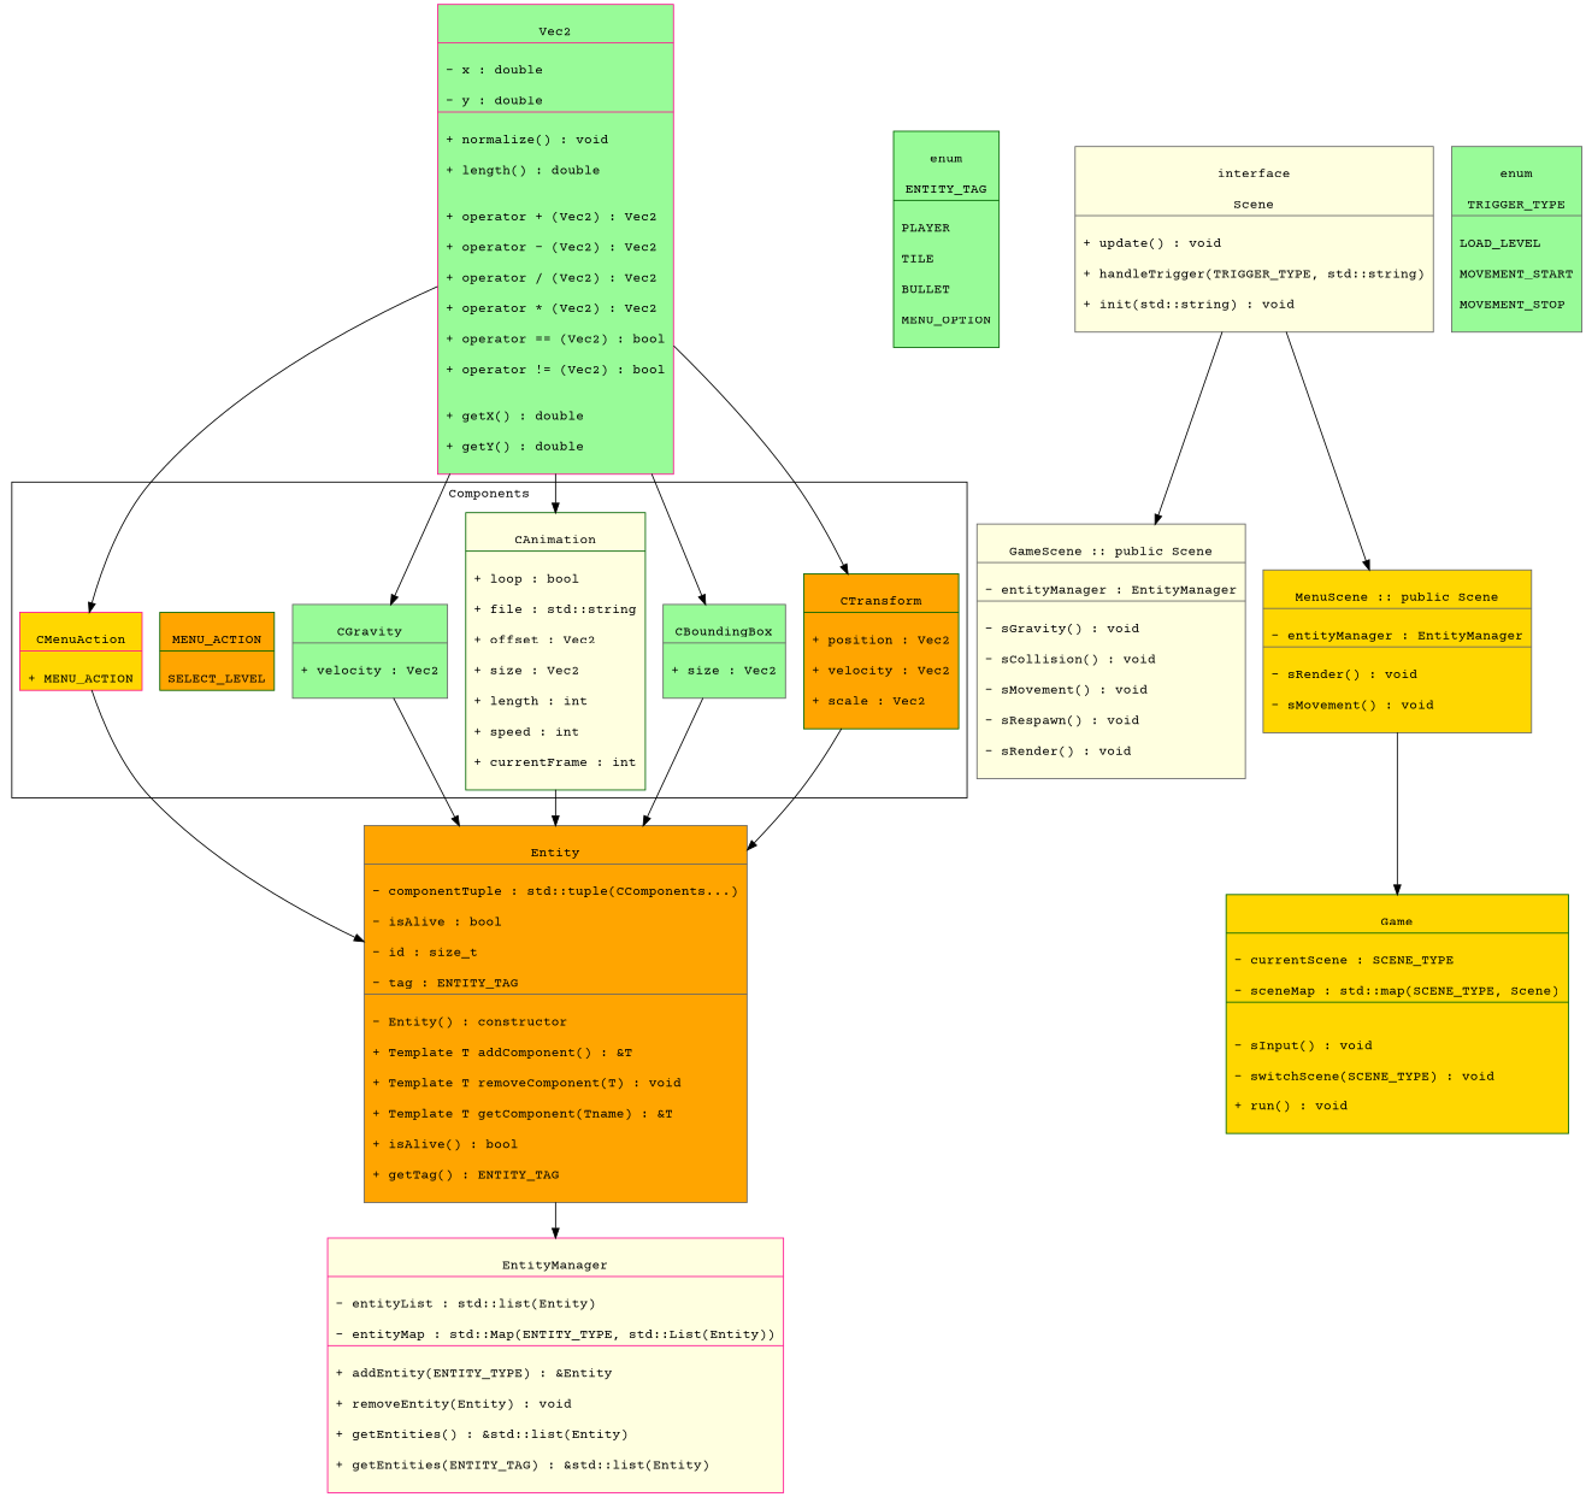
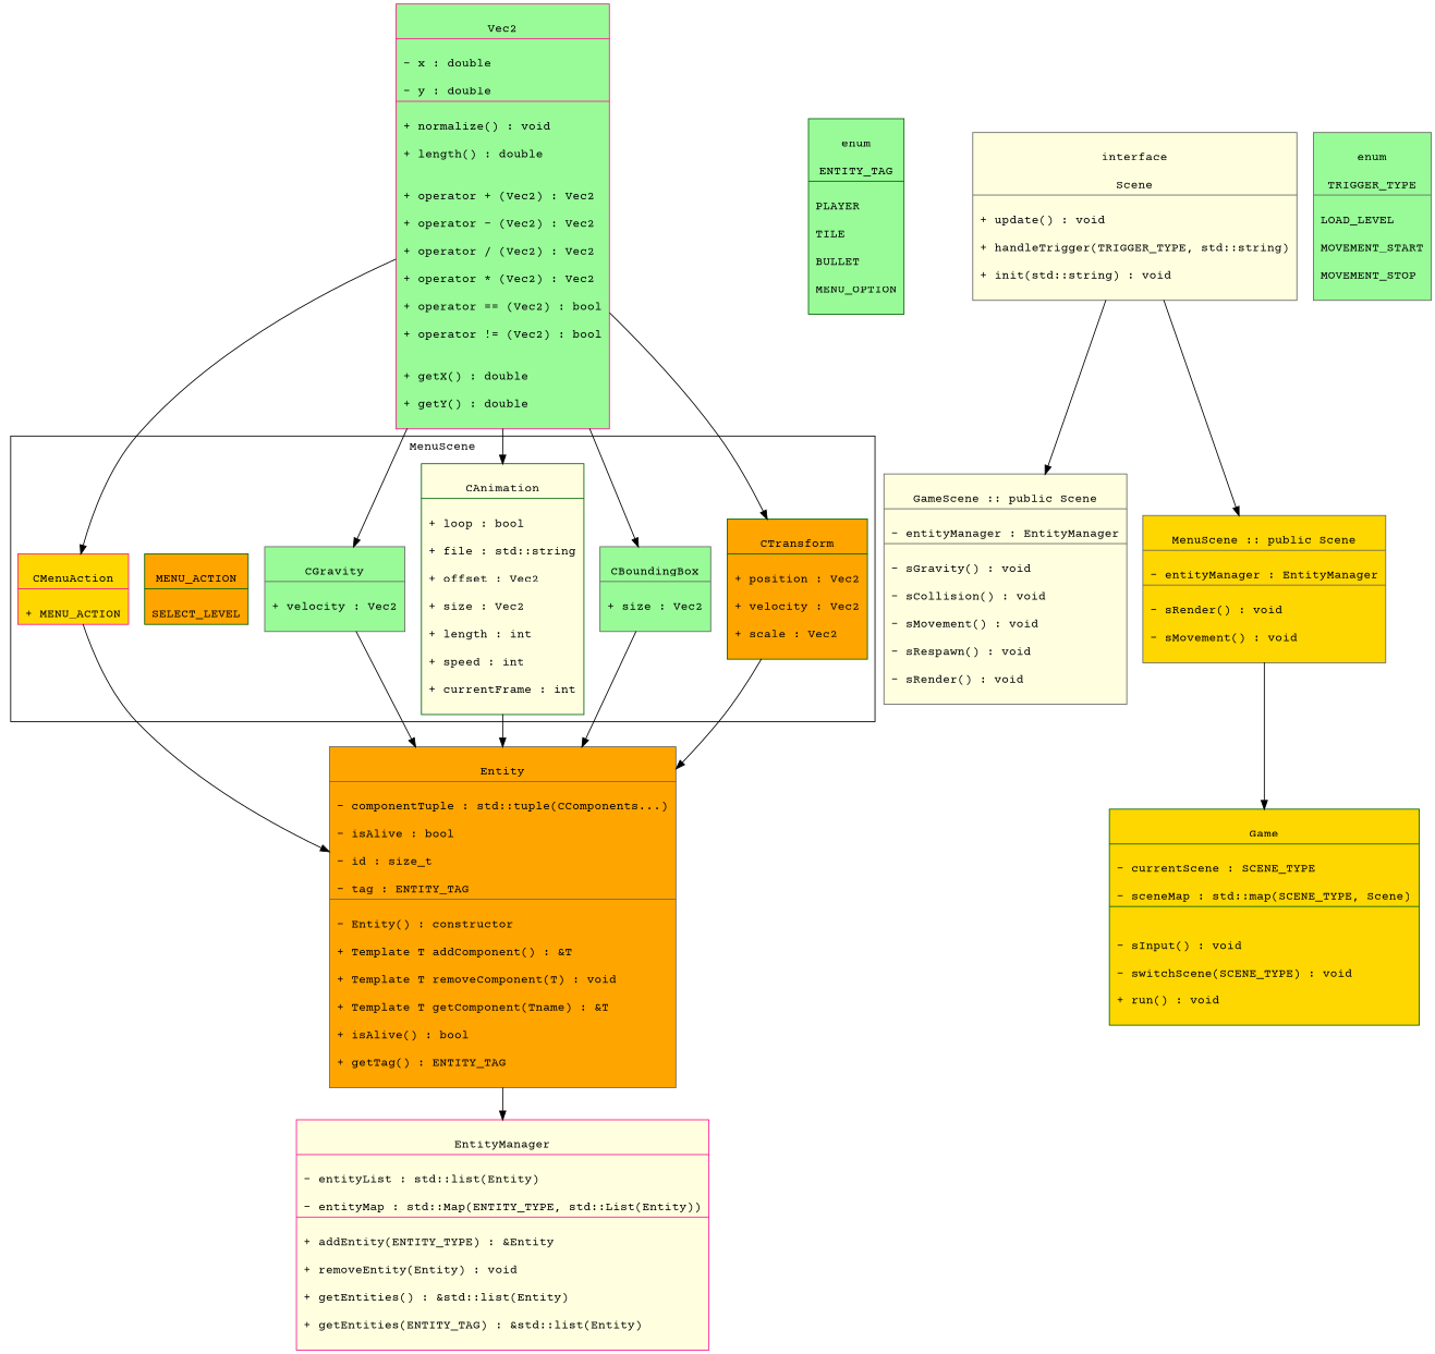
  digraph {
    fontname="Courier Prime"
    node [color=gray40 fillcolor=palegreen fontname="Courier Prime" shape=record style=filled]
    edge [fontname="Courier Prime"]
    n1 [color=darkgreen fillcolor=orange label="{\n				CTransform|\n				+ position : Vec2\l\n				+ velocity : Vec2\l\n				+ scale : Vec2\l\n			}"]
    n2 [label="{\n				CBoundingBox|\n				+ size : Vec2\l\n			}"]
    n3 [color=darkgreen fillcolor=lightyellow label="{\n				CAnimation|\n				+ loop : bool\l\n				+ file : std::string\l\n				+ offset : Vec2\l\n				+ size : Vec2\l\n				+ length : int\l\n				+ speed : int\l\n				+ currentFrame : int\l\n			}"]
    n4 [label="{\n				CGravity|\n				+ velocity : Vec2\l\n			}"]
    n5 [color=darkgreen fillcolor=orange label="{\n				MENU_ACTION|\n				SELECT_LEVEL\n			}"]
    n6 [color=deeppink fillcolor=gold label="{\n				CMenuAction|\n				+ MENU_ACTION\n			}"]
    n7 [fillcolor=orange label="{\n			Entity|\n			- componentTuple : std::tuple(CComponents...)\l\n			- isAlive : bool\l\n			- id : size_t\l\n			- tag : ENTITY_TAG\l|\n			- Entity() : constructor\l\n			+ Template T addComponent() : &T\l\n			+ Template T removeComponent(T) : void\l\n			+ Template T getComponent(Tname) : &T\l\n			+ isAlive() : bool\l\n			+ getTag() :  ENTITY_TAG\l\n		}"]
    n8 [color=deeppink label="{\n			Vec2|\n			- x : double\l\n			- y : double\l|\n			+ normalize() : void\l\n			+ length() : double\l\l\n			+ operator + (Vec2) : Vec2\l\n			+ operator - (Vec2) : Vec2\l\n			+ operator / (Vec2) : Vec2\l\n			+ operator * (Vec2) : Vec2\l\n			+ operator == (Vec2) : bool\l\n			+ operator != (Vec2) : bool\l\l\n			+ getX() : double\l\n			+ getY() : double\l\n		}"]
    n9 [color=deeppink fillcolor=lightyellow label="{\n			EntityManager|\n			- entityList : std::list(Entity)\l\n			- entityMap : std::Map(ENTITY_TYPE, std::List(Entity))|\n			+ addEntity(ENTITY_TYPE) : &Entity\l\n			+ removeEntity(Entity) : void\l\n			+ getEntities() : &std::list(Entity)\l\n			+ getEntities(ENTITY_TAG) : &std::list(Entity)\l\n		}"]
    n10 [color=darkgreen label="{\n			enum\n\n			ENTITY_TAG|\n			PLAYER\l\n			TILE\l\n			BULLET\l\n			MENU_OPTION\l\n		}"]
    n11 [fillcolor=lightyellow label="{\n			interface\n\n			Scene|\n			+ update() : void\l\n			+ handleTrigger(TRIGGER_TYPE, std::string)\l\n			+ init(std::string) : void\l\n		}"]
    n12 [fillcolor=lightyellow label="{\n			GameScene :: public Scene|\n			- entityManager : EntityManager\l|\n			- sGravity() : void\l\n			- sCollision() : void\l\n			- sMovement() : void \l\n			- sRespawn() : void\l\n			- sRender() : void\l\n		}"]
    n13 [fillcolor=gold label="{\n			MenuScene :: public Scene|\n			- entityManager : EntityManager\l|\n			- sRender() : void\l\n			- sMovement() : void\l\n		}"]
    n14 [label="{\n			enum\n\n			TRIGGER_TYPE|\n			LOAD_LEVEL\l\n			MOVEMENT_START\l\n			MOVEMENT_STOP\l\n		}"]
    n15 [color=darkgreen fillcolor=gold label="{\n			Game|\n			- currentScene : SCENE_TYPE\l\n			- sceneMap : std::map(SCENE_TYPE, Scene)|\l\n			- sInput() : void\l\n			- switchScene(SCENE_TYPE) : void\l \n			+ run() : void\l\n		}"]
    subgraph cluster_1 {
-     label=Components
+     label=MenuScene
      n1
      n2
      n3
      n4
      n5
      n6
    }
    n1 -> n7
    n2 -> n7
    n3 -> n7
    n4 -> n7
    n6 -> n7
    n7 -> n9
    n8 -> n1
    n8 -> n2
    n8 -> n3
    n8 -> n4
    n8 -> n6
    n11 -> n12
    n11 -> n13
    n13 -> n15
  }
